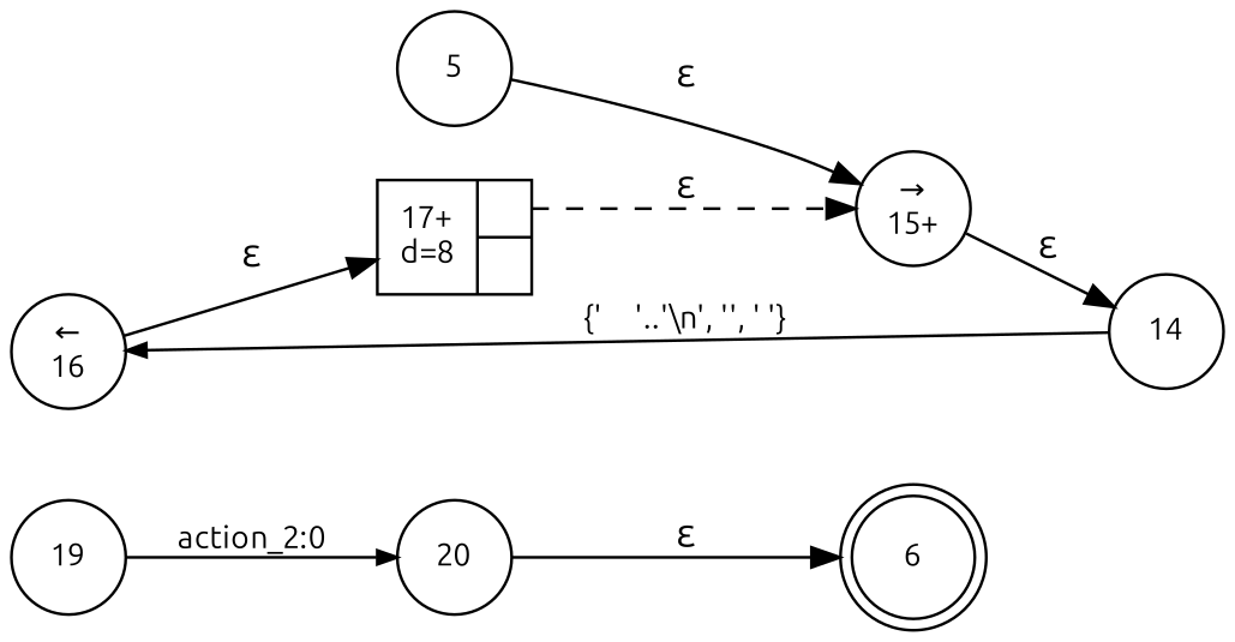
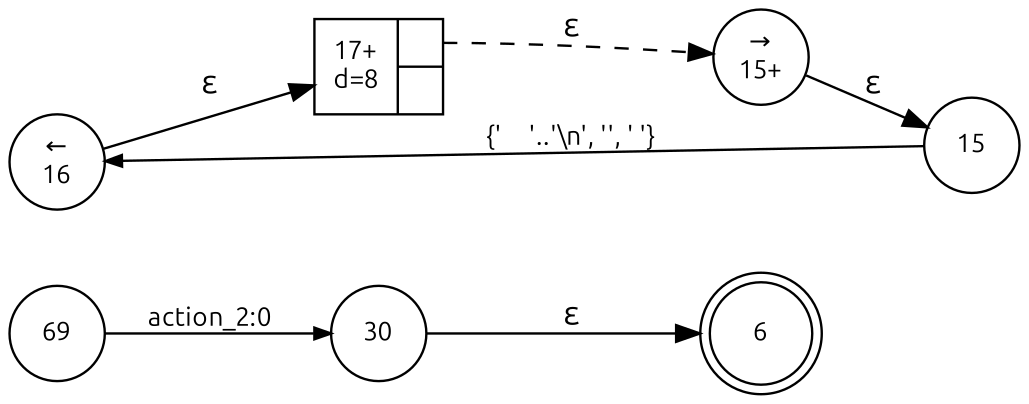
  digraph {
    fontname=Ubuntu
    rankdir=LR
    node [fixedsize=true fontname=Ubuntu fontsize=11 shape=circle peripheries=1]
    edge [fontname=Ubuntu]
    n1 [label=6 shape=doublecircle width=.6 peripheries=""]
    n2 [label="&larr;\n16" width=.55]
    n3 [fixedsize=false label="{17+\nd=8|{<p0>|<p1>}}" shape=record]
    n4 [label="&rarr;\n15+" width=.55]
-   n5 [label=14 width=.55]
-   n6 [label=19 width=.55]
-   n7 [label=20 width=.55]
-   n8 [label=5 width=.55]
+   n5 [label=15 width=.55]
+   n6 [label=69 width=.55]
+   n7 [label=30 width=.55]
    n2 -> n3 [label="&epsilon;"]
    n3 -> n4 [label="&epsilon;" style=dashed tailport=p0]
    n4 -> n5 [label="&epsilon;"]
    n5 -> n2 [arrowhead=normal arrowsize=.7 fontsize=11 label="{'	'..'\\n', '', ' '}"]
    n6 -> n7 [arrowhead=normal arrowsize=.7 fontsize=11 label="action_2:0"]
    n7 -> n1 [label="&epsilon;"]
-   n8 -> n4 [label="&epsilon;"]
  }
